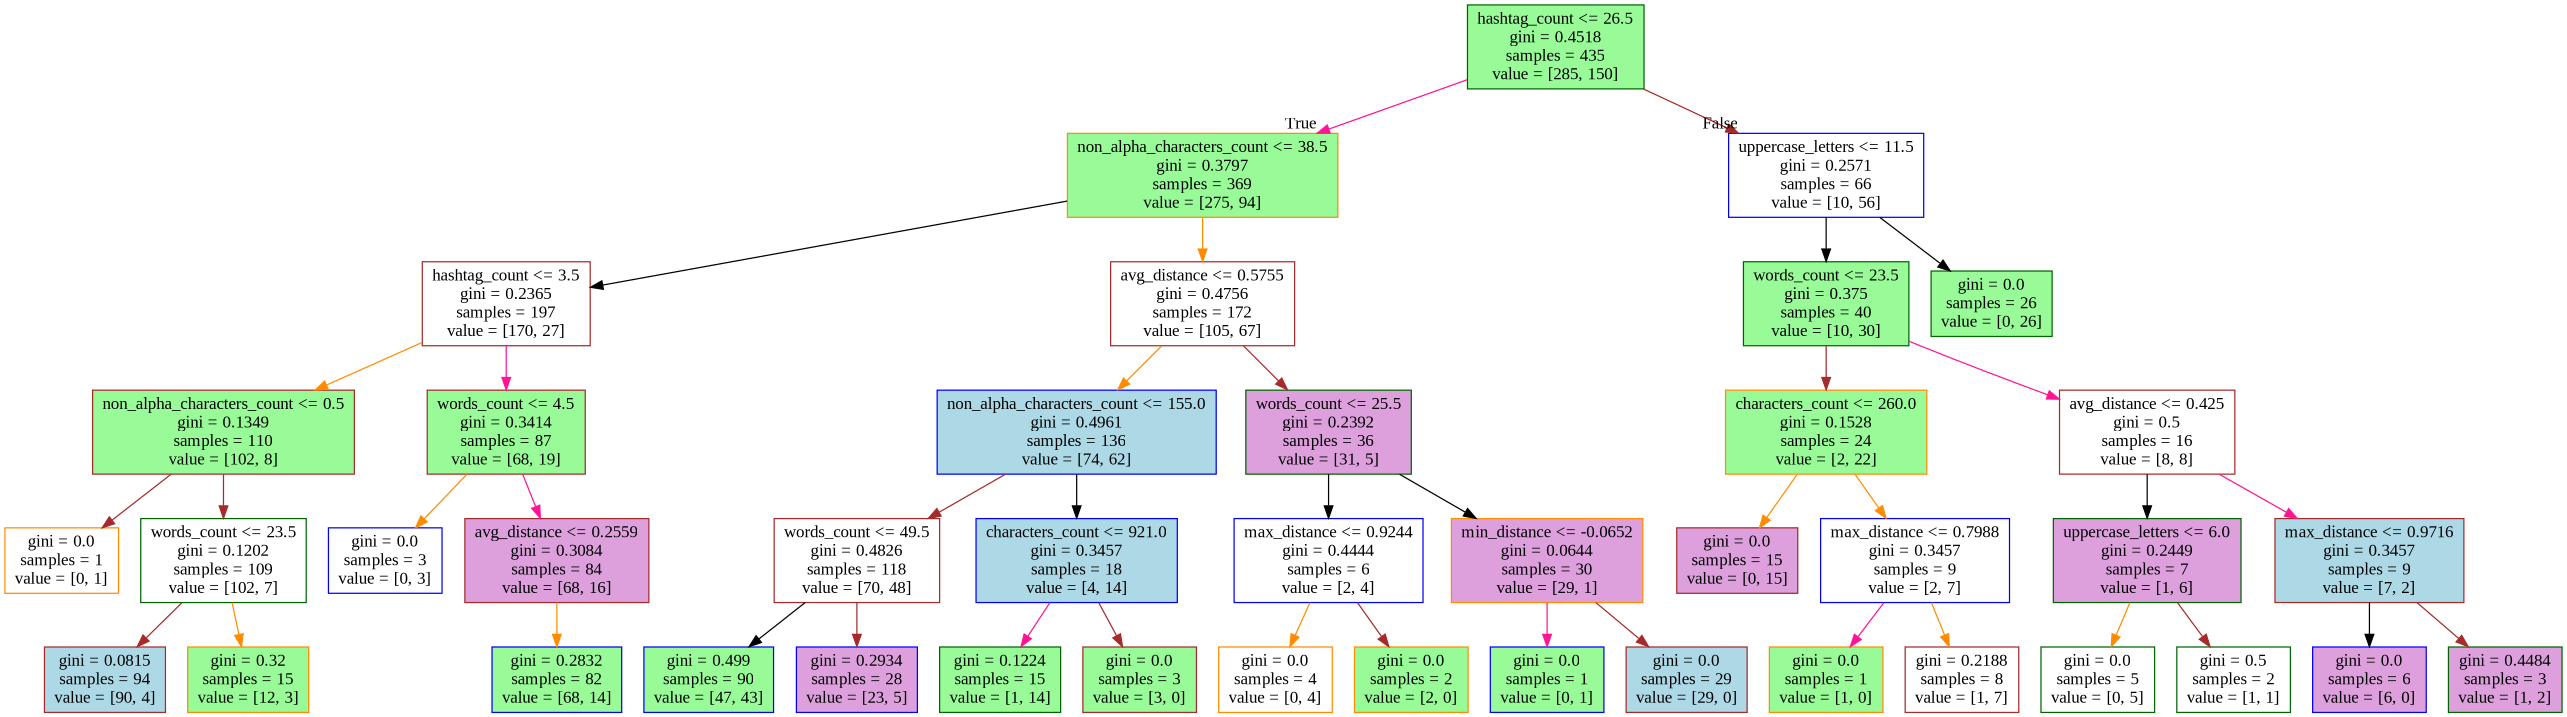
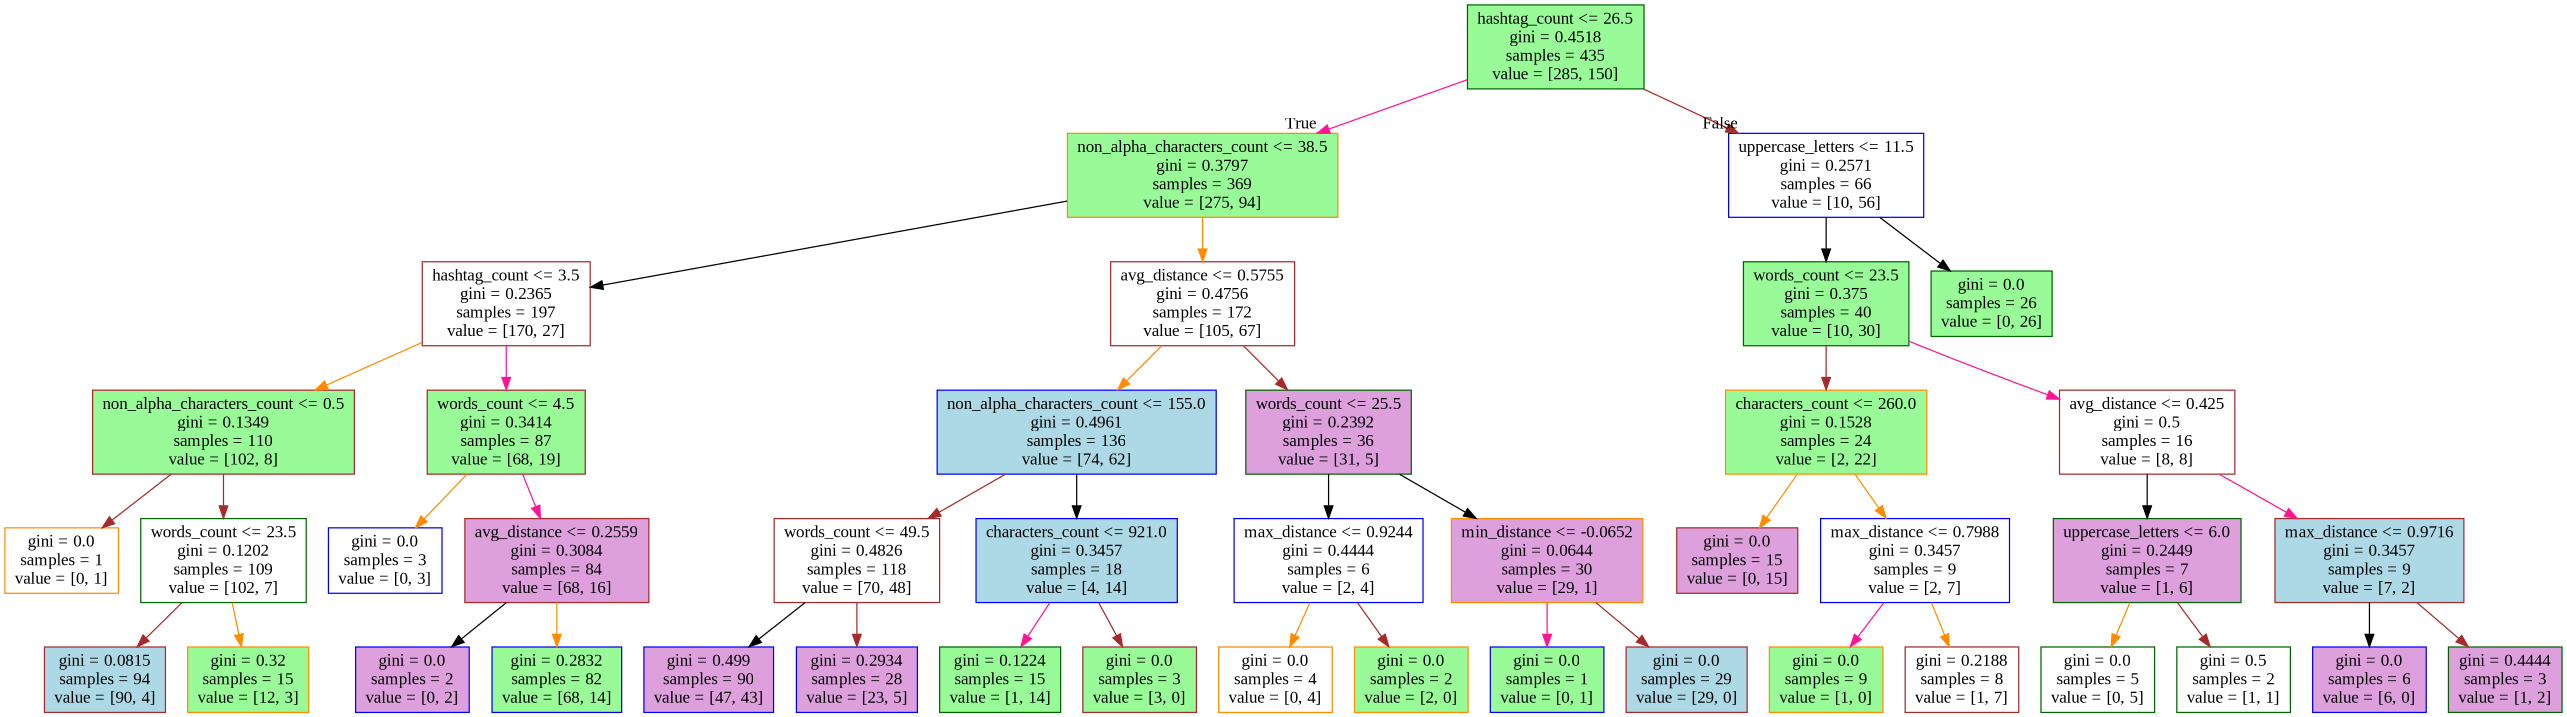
  digraph {
    fontname="Liberation Serif"
    node [color=brown fillcolor=palegreen fontname="Liberation Serif" shape=box style=filled]
    edge [color=brown fontname="Liberation Serif"]
    n1 [color=darkgreen label="hashtag_count <= 26.5\ngini = 0.4518\nsamples = 435\nvalue = [285, 150]"]
    n2 [color=darkorange label="non_alpha_characters_count <= 38.5\ngini = 0.3797\nsamples = 369\nvalue = [275, 94]"]
    n3 [color=blue fillcolor=white label="uppercase_letters <= 11.5\ngini = 0.2571\nsamples = 66\nvalue = [10, 56]"]
    n4 [fillcolor=white label="hashtag_count <= 3.5\ngini = 0.2365\nsamples = 197\nvalue = [170, 27]"]
    n5 [fillcolor=white label="avg_distance <= 0.5755\ngini = 0.4756\nsamples = 172\nvalue = [105, 67]"]
    n6 [color=darkgreen label="words_count <= 23.5\ngini = 0.375\nsamples = 40\nvalue = [10, 30]"]
    n7 [color=darkgreen label="gini = 0.0\nsamples = 26\nvalue = [0, 26]"]
    n8 [label="non_alpha_characters_count <= 0.5\ngini = 0.1349\nsamples = 110\nvalue = [102, 8]"]
    n9 [label="words_count <= 4.5\ngini = 0.3414\nsamples = 87\nvalue = [68, 19]"]
    n10 [color=blue fillcolor=lightblue label="non_alpha_characters_count <= 155.0\ngini = 0.4961\nsamples = 136\nvalue = [74, 62]"]
    n11 [color=darkgreen fillcolor=plum label="words_count <= 25.5\ngini = 0.2392\nsamples = 36\nvalue = [31, 5]"]
    n12 [color=darkorange fillcolor=white label="gini = 0.0\nsamples = 1\nvalue = [0, 1]"]
    n13 [color=darkgreen fillcolor=white label="words_count <= 23.5\ngini = 0.1202\nsamples = 109\nvalue = [102, 7]"]
    n14 [color=blue fillcolor=white label="gini = 0.0\nsamples = 3\nvalue = [0, 3]"]
    n15 [fillcolor=plum label="avg_distance <= 0.2559\ngini = 0.3084\nsamples = 84\nvalue = [68, 16]"]
    n16 [fillcolor=lightblue label="gini = 0.0815\nsamples = 94\nvalue = [90, 4]"]
    n17 [color=darkorange label="gini = 0.32\nsamples = 15\nvalue = [12, 3]"]
+   n18 [color=blue fillcolor=plum label="gini = 0.0\nsamples = 2\nvalue = [0, 2]"]
    n19 [color=blue label="gini = 0.2832\nsamples = 82\nvalue = [68, 14]"]
    n20 [fillcolor=white label="words_count <= 49.5\ngini = 0.4826\nsamples = 118\nvalue = [70, 48]"]
    n21 [color=blue fillcolor=lightblue label="characters_count <= 921.0\ngini = 0.3457\nsamples = 18\nvalue = [4, 14]"]
    n22 [color=blue fillcolor=white label="max_distance <= 0.9244\ngini = 0.4444\nsamples = 6\nvalue = [2, 4]"]
    n23 [color=darkorange fillcolor=plum label="min_distance <= -0.0652\ngini = 0.0644\nsamples = 30\nvalue = [29, 1]"]
-   n24 [color=blue label="gini = 0.499\nsamples = 90\nvalue = [47, 43]"]
+   n24 [color=blue fillcolor=plum label="gini = 0.499\nsamples = 90\nvalue = [47, 43]"]
    n25 [color=blue fillcolor=plum label="gini = 0.2934\nsamples = 28\nvalue = [23, 5]"]
    n26 [color=darkgreen label="gini = 0.1224\nsamples = 15\nvalue = [1, 14]"]
    n27 [label="gini = 0.0\nsamples = 3\nvalue = [3, 0]"]
    n28 [color=darkorange fillcolor=white label="gini = 0.0\nsamples = 4\nvalue = [0, 4]"]
    n29 [color=darkorange label="gini = 0.0\nsamples = 2\nvalue = [2, 0]"]
    n30 [color=blue label="gini = 0.0\nsamples = 1\nvalue = [0, 1]"]
    n31 [fillcolor=lightblue label="gini = 0.0\nsamples = 29\nvalue = [29, 0]"]
    n32 [color=darkorange label="characters_count <= 260.0\ngini = 0.1528\nsamples = 24\nvalue = [2, 22]"]
    n33 [fillcolor=white label="avg_distance <= 0.425\ngini = 0.5\nsamples = 16\nvalue = [8, 8]"]
    n34 [fillcolor=plum label="gini = 0.0\nsamples = 15\nvalue = [0, 15]"]
    n35 [color=blue fillcolor=white label="max_distance <= 0.7988\ngini = 0.3457\nsamples = 9\nvalue = [2, 7]"]
    n36 [color=darkgreen fillcolor=plum label="uppercase_letters <= 6.0\ngini = 0.2449\nsamples = 7\nvalue = [1, 6]"]
    n37 [fillcolor=lightblue label="max_distance <= 0.9716\ngini = 0.3457\nsamples = 9\nvalue = [7, 2]"]
-   n38 [color=darkorange label="gini = 0.0\nsamples = 1\nvalue = [1, 0]"]
+   n38 [color=darkorange label="gini = 0.0\nsamples = 9\nvalue = [1, 0]"]
    n39 [fillcolor=white label="gini = 0.2188\nsamples = 8\nvalue = [1, 7]"]
    n40 [color=darkgreen fillcolor=white label="gini = 0.0\nsamples = 5\nvalue = [0, 5]"]
    n41 [color=darkgreen fillcolor=white label="gini = 0.5\nsamples = 2\nvalue = [1, 1]"]
    n42 [color=blue fillcolor=plum label="gini = 0.0\nsamples = 6\nvalue = [6, 0]"]
-   n43 [color=darkgreen fillcolor=plum label="gini = 0.4484\nsamples = 3\nvalue = [1, 2]"]
+   n43 [color=darkgreen fillcolor=plum label="gini = 0.4444\nsamples = 3\nvalue = [1, 2]"]
    n1 -> n2 [color=deeppink headlabel=True labelangle=45 labeldistance=2.5]
    n1 -> n3 [headlabel=False labelangle=-45 labeldistance=2.5]
    n2 -> n4 [color=black]
    n2 -> n5 [color=darkorange]
    n3 -> n6 [color=black]
    n3 -> n7 [color=black]
    n4 -> n8 [color=darkorange]
    n4 -> n9 [color=deeppink]
    n5 -> n10 [color=darkorange]
    n5 -> n11
    n6 -> n32
    n6 -> n33 [color=deeppink]
    n8 -> n12
    n8 -> n13
    n9 -> n14 [color=darkorange]
    n9 -> n15 [color=deeppink]
    n10 -> n20
    n10 -> n21 [color=black]
    n11 -> n22 [color=black]
    n11 -> n23 [color=black]
    n13 -> n16
    n13 -> n17 [color=darkorange]
+   n15 -> n18 [color=black]
    n15 -> n19 [color=darkorange]
    n20 -> n24 [color=black]
    n20 -> n25
    n21 -> n26 [color=deeppink]
    n21 -> n27
    n22 -> n28 [color=darkorange]
    n22 -> n29
    n23 -> n30 [color=deeppink]
    n23 -> n31
    n32 -> n34 [color=darkorange]
    n32 -> n35 [color=darkorange]
    n33 -> n36 [color=black]
    n33 -> n37 [color=deeppink]
    n35 -> n38 [color=deeppink]
    n35 -> n39 [color=darkorange]
    n36 -> n40 [color=darkorange]
    n36 -> n41
    n37 -> n42 [color=black]
    n37 -> n43
  }
